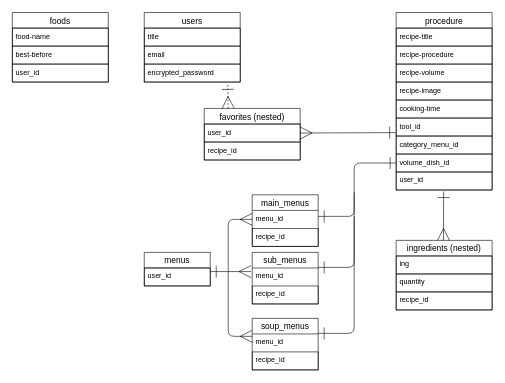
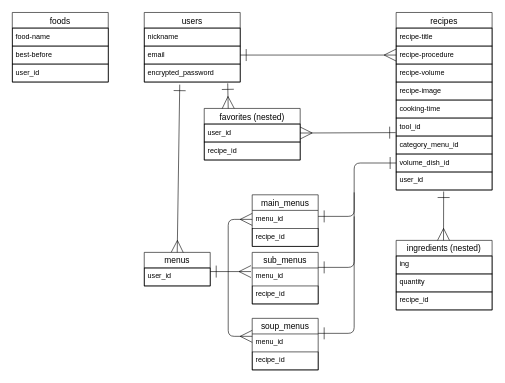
  <mxCell id="0" />
  <mxCell id="1" parent="0" />
  <mxCell id="2" value="users" style="swimlane;fontStyle=0;childLayout=stackLayout;horizontal=1;startSize=26;horizontalStack=0;resizeParent=1;resizeParentMax=0;resizeLast=0;collapsible=1;marginBottom=0;align=center;fontSize=14;fontColor=#000000;fillColor=none;strokeColor=#000000;strokeWidth=1;" parent="1" vertex="1"><mxGeometry x="240" y="20" width="160" height="116" as="geometry" /></mxCell>
- <mxCell id="3" value="title" style="text;strokeColor=#000000;fillColor=none;spacingLeft=4;spacingRight=4;overflow=hidden;rotatable=0;points=[[0,0.5],[1,0.5]];portConstraint=eastwest;fontSize=12;fontColor=#000000;strokeWidth=1;" parent="2" vertex="1"><mxGeometry y="26" width="160" height="30" as="geometry" /></mxCell>
+ <mxCell id="3" value="nickname" style="text;strokeColor=#000000;fillColor=none;spacingLeft=4;spacingRight=4;overflow=hidden;rotatable=0;points=[[0,0.5],[1,0.5]];portConstraint=eastwest;fontSize=12;fontColor=#000000;strokeWidth=1;" parent="2" vertex="1"><mxGeometry y="26" width="160" height="30" as="geometry" /></mxCell>
  <mxCell id="4" value="email" style="text;strokeColor=#000000;fillColor=none;spacingLeft=4;spacingRight=4;overflow=hidden;rotatable=0;points=[[0,0.5],[1,0.5]];portConstraint=eastwest;fontSize=12;fontColor=#000000;strokeWidth=1;" parent="2" vertex="1"><mxGeometry y="56" width="160" height="30" as="geometry" /></mxCell>
  <mxCell id="5" value="encrypted_password" style="text;strokeColor=#000000;fillColor=none;spacingLeft=4;spacingRight=4;overflow=hidden;rotatable=0;points=[[0,0.5],[1,0.5]];portConstraint=eastwest;fontSize=12;fontColor=#000000;strokeWidth=1;" parent="2" vertex="1"><mxGeometry y="86" width="160" height="30" as="geometry" /></mxCell>
- <mxCell id="6" value="procedure" style="swimlane;fontStyle=0;childLayout=stackLayout;horizontal=1;startSize=26;horizontalStack=0;resizeParent=1;resizeParentMax=0;resizeLast=0;collapsible=1;marginBottom=0;align=center;fontSize=14;fontColor=#000000;fillColor=none;strokeColor=#000000;strokeWidth=1;" parent="1" vertex="1"><mxGeometry x="660" y="20" width="160" height="296" as="geometry" /></mxCell>
+ <mxCell id="6" value="recipes" style="swimlane;fontStyle=0;childLayout=stackLayout;horizontal=1;startSize=26;horizontalStack=0;resizeParent=1;resizeParentMax=0;resizeLast=0;collapsible=1;marginBottom=0;align=center;fontSize=14;fontColor=#000000;fillColor=none;strokeColor=#000000;strokeWidth=1;" parent="1" vertex="1"><mxGeometry x="660" y="20" width="160" height="296" as="geometry" /></mxCell>
  <mxCell id="7" value="recipe-title" style="text;strokeColor=#000000;fillColor=none;spacingLeft=4;spacingRight=4;overflow=hidden;rotatable=0;points=[[0,0.5],[1,0.5]];portConstraint=eastwest;fontSize=12;fontColor=#000000;strokeWidth=1;" parent="6" vertex="1"><mxGeometry y="26" width="160" height="30" as="geometry" /></mxCell>
  <mxCell id="8" value="recipe-procedure" style="text;strokeColor=#000000;fillColor=none;spacingLeft=4;spacingRight=4;overflow=hidden;rotatable=0;points=[[0,0.5],[1,0.5]];portConstraint=eastwest;fontSize=12;fontColor=#000000;strokeWidth=1;" parent="6" vertex="1"><mxGeometry y="56" width="160" height="30" as="geometry" /></mxCell>
  <mxCell id="9" value="recipe-volume" style="text;strokeColor=#000000;fillColor=none;spacingLeft=4;spacingRight=4;overflow=hidden;rotatable=0;points=[[0,0.5],[1,0.5]];portConstraint=eastwest;fontSize=12;fontColor=#000000;strokeWidth=1;" parent="6" vertex="1"><mxGeometry y="86" width="160" height="30" as="geometry" /></mxCell>
  <mxCell id="10" value="recipe-image" style="text;strokeColor=#000000;fillColor=none;spacingLeft=4;spacingRight=4;overflow=hidden;rotatable=0;points=[[0,0.5],[1,0.5]];portConstraint=eastwest;fontSize=12;fontColor=#000000;strokeWidth=1;" parent="6" vertex="1"><mxGeometry y="116" width="160" height="30" as="geometry" /></mxCell>
  <mxCell id="11" value="cooking-time" style="text;strokeColor=#000000;fillColor=none;spacingLeft=4;spacingRight=4;overflow=hidden;rotatable=0;points=[[0,0.5],[1,0.5]];portConstraint=eastwest;fontSize=12;fontColor=#000000;strokeWidth=1;" parent="6" vertex="1"><mxGeometry y="146" width="160" height="30" as="geometry" /></mxCell>
  <mxCell id="12" value="tool_id" style="text;strokeColor=#000000;fillColor=none;spacingLeft=4;spacingRight=4;overflow=hidden;rotatable=0;points=[[0,0.5],[1,0.5]];portConstraint=eastwest;fontSize=12;fontColor=#000000;strokeWidth=1;" parent="6" vertex="1"><mxGeometry y="176" width="160" height="30" as="geometry" /></mxCell>
  <mxCell id="13" value="category_menu_id" style="text;strokeColor=#000000;fillColor=none;spacingLeft=4;spacingRight=4;overflow=hidden;rotatable=0;points=[[0,0.5],[1,0.5]];portConstraint=eastwest;fontSize=12;fontColor=#000000;strokeWidth=1;" parent="6" vertex="1"><mxGeometry y="206" width="160" height="30" as="geometry" /></mxCell>
  <mxCell id="14" value="volume_dish_id" style="text;strokeColor=#000000;fillColor=none;spacingLeft=4;spacingRight=4;overflow=hidden;rotatable=0;points=[[0,0.5],[1,0.5]];portConstraint=eastwest;fontSize=12;fontColor=#000000;strokeWidth=1;" parent="6" vertex="1"><mxGeometry y="236" width="160" height="30" as="geometry" /></mxCell>
  <mxCell id="15" value="user_id" style="text;strokeColor=#000000;fillColor=none;spacingLeft=4;spacingRight=4;overflow=hidden;rotatable=0;points=[[0,0.5],[1,0.5]];portConstraint=eastwest;fontSize=12;fontColor=#000000;strokeWidth=1;" parent="6" vertex="1"><mxGeometry y="266" width="160" height="30" as="geometry" /></mxCell>
+ <mxCell id="16" style="edgeStyle=none;html=1;entryX=0.37;entryY=1.144;entryDx=0;entryDy=0;entryPerimeter=0;startArrow=ERmany;startFill=0;endArrow=ERone;endFill=0;startSize=18;endSize=18;exitX=0.5;exitY=0;exitDx=0;exitDy=0;fontColor=#000000;strokeColor=#000000;" parent="1" source="17" target="5" edge="1"><mxGeometry relative="1" as="geometry"><mxPoint x="299" y="410" as="sourcePoint" /></mxGeometry></mxCell>
  <mxCell id="17" value="menus" style="swimlane;fontStyle=0;childLayout=stackLayout;horizontal=1;startSize=26;horizontalStack=0;resizeParent=1;resizeParentMax=0;resizeLast=0;collapsible=1;marginBottom=0;align=center;fontSize=14;fontColor=#000000;fillColor=none;strokeColor=#000000;strokeWidth=1;" parent="1" vertex="1"><mxGeometry x="240" y="420" width="110" height="56" as="geometry" /></mxCell>
  <mxCell id="18" value="user_id" style="text;strokeColor=#000000;fillColor=none;spacingLeft=4;spacingRight=4;overflow=hidden;rotatable=0;points=[[0,0.5],[1,0.5]];portConstraint=eastwest;fontSize=12;fontColor=#000000;strokeWidth=1;" parent="17" vertex="1"><mxGeometry y="26" width="110" height="30" as="geometry" /></mxCell>
  <mxCell id="19" value="foods" style="swimlane;fontStyle=0;childLayout=stackLayout;horizontal=1;startSize=26;horizontalStack=0;resizeParent=1;resizeParentMax=0;resizeLast=0;collapsible=1;marginBottom=0;align=center;fontSize=14;fontColor=#000000;fillColor=none;strokeColor=#000000;strokeWidth=1;" parent="1" vertex="1"><mxGeometry y="20" width="160" height="116" as="geometry" x="20" /></mxCell>
  <mxCell id="20" value="food-name" style="text;strokeColor=#000000;fillColor=none;spacingLeft=4;spacingRight=4;overflow=hidden;rotatable=0;points=[[0,0.5],[1,0.5]];portConstraint=eastwest;fontSize=12;fontColor=#000000;strokeWidth=1;" parent="19" vertex="1"><mxGeometry y="26" width="160" height="30" as="geometry" /></mxCell>
  <mxCell id="21" value="best-before" style="text;strokeColor=#000000;fillColor=none;spacingLeft=4;spacingRight=4;overflow=hidden;rotatable=0;points=[[0,0.5],[1,0.5]];portConstraint=eastwest;fontSize=12;fontColor=#000000;strokeWidth=1;" parent="19" vertex="1"><mxGeometry y="56" width="160" height="30" as="geometry" /></mxCell>
  <mxCell id="22" value="user_id" style="text;strokeColor=#000000;fillColor=none;spacingLeft=4;spacingRight=4;overflow=hidden;rotatable=0;points=[[0,0.5],[1,0.5]];portConstraint=eastwest;fontSize=12;fontColor=#000000;strokeWidth=1;" parent="19" vertex="1"><mxGeometry y="86" width="160" height="30" as="geometry" /></mxCell>
+ <mxCell id="23" style="edgeStyle=none;html=1;exitX=0;exitY=0.5;exitDx=0;exitDy=0;entryX=1;entryY=0.5;entryDx=0;entryDy=0;startArrow=ERmany;startFill=0;endArrow=ERone;endFill=0;startSize=18;endSize=18;fontColor=#000000;strokeColor=#000000;" parent="1" source="8" target="4" edge="1"><mxGeometry relative="1" as="geometry" /></mxCell>
  <mxCell id="24" value="ingredients (nested)" style="swimlane;fontStyle=0;childLayout=stackLayout;horizontal=1;startSize=26;horizontalStack=0;resizeParent=1;resizeParentMax=0;resizeLast=0;collapsible=1;marginBottom=0;align=center;fontSize=14;fontColor=#000000;fillColor=none;strokeColor=#000000;strokeWidth=1;" parent="1" vertex="1"><mxGeometry x="660" y="400" width="160" height="116" as="geometry" /></mxCell>
  <mxCell id="25" value="ing" style="text;strokeColor=#000000;fillColor=none;spacingLeft=4;spacingRight=4;overflow=hidden;rotatable=0;points=[[0,0.5],[1,0.5]];portConstraint=eastwest;fontSize=12;fontColor=#000000;strokeWidth=1;" parent="24" vertex="1"><mxGeometry y="26" width="160" height="30" as="geometry" /></mxCell>
  <mxCell id="26" value="quantity" style="text;strokeColor=#000000;fillColor=none;spacingLeft=4;spacingRight=4;overflow=hidden;rotatable=0;points=[[0,0.5],[1,0.5]];portConstraint=eastwest;fontSize=12;fontColor=#000000;strokeWidth=1;" parent="24" vertex="1"><mxGeometry y="56" width="160" height="30" as="geometry" /></mxCell>
  <mxCell id="27" value="recipe_id" style="text;strokeColor=#000000;fillColor=none;spacingLeft=4;spacingRight=4;overflow=hidden;rotatable=0;points=[[0,0.5],[1,0.5]];portConstraint=eastwest;fontSize=12;fontColor=#000000;strokeWidth=1;" parent="24" vertex="1"><mxGeometry y="86" width="160" height="30" as="geometry" /></mxCell>
  <mxCell id="28" style="edgeStyle=none;html=1;entryX=0.495;entryY=1.085;entryDx=0;entryDy=0;entryPerimeter=0;startArrow=ERmany;startFill=0;endArrow=ERone;endFill=0;endSize=18;startSize=18;fontColor=#000000;strokeColor=#000000;" parent="1" target="15" edge="1"><mxGeometry relative="1" as="geometry"><mxPoint x="739" y="400" as="sourcePoint" /></mxGeometry></mxCell>
- <mxCell id="29" style="edgeStyle=none;html=1;exitX=0.25;exitY=0;exitDx=0;exitDy=0;entryX=0.87;entryY=1.074;entryDx=0;entryDy=0;entryPerimeter=0;startArrow=ERmany;startFill=0;endArrow=ERone;endFill=0;startSize=18;endSize=18;fontColor=#000000;strokeColor=#000000;dashed=1;" parent="1" source="30" target="5" edge="1"><mxGeometry relative="1" as="geometry" /></mxCell>
+ <mxCell id="29" style="edgeStyle=none;html=1;exitX=0.25;exitY=0;exitDx=0;exitDy=0;entryX=0.87;entryY=1.074;entryDx=0;entryDy=0;entryPerimeter=0;startArrow=ERmany;startFill=0;endArrow=ERone;endFill=0;startSize=18;endSize=18;fontColor=#000000;strokeColor=#000000;" parent="1" source="30" target="5" edge="1"><mxGeometry relative="1" as="geometry" /></mxCell>
  <mxCell id="30" value="favorites (nested)" style="swimlane;fontStyle=0;childLayout=stackLayout;horizontal=1;startSize=26;horizontalStack=0;resizeParent=1;resizeParentMax=0;resizeLast=0;collapsible=1;marginBottom=0;align=center;fontSize=14;fontColor=#000000;fillColor=none;strokeColor=#000000;strokeWidth=1;" parent="1" vertex="1"><mxGeometry x="340" y="180" width="160" height="86" as="geometry" /></mxCell>
  <mxCell id="31" value="user_id" style="text;strokeColor=#000000;fillColor=none;spacingLeft=4;spacingRight=4;overflow=hidden;rotatable=0;points=[[0,0.5],[1,0.5]];portConstraint=eastwest;fontSize=12;fontColor=#000000;strokeWidth=1;" parent="30" vertex="1"><mxGeometry y="26" width="160" height="30" as="geometry" /></mxCell>
  <mxCell id="32" value="recipe_id" style="text;strokeColor=#000000;fillColor=none;spacingLeft=4;spacingRight=4;overflow=hidden;rotatable=0;points=[[0,0.5],[1,0.5]];portConstraint=eastwest;fontSize=12;fontColor=#000000;strokeWidth=1;" parent="30" vertex="1"><mxGeometry y="56" width="160" height="30" as="geometry" /></mxCell>
  <mxCell id="33" style="edgeStyle=none;html=1;exitX=1;exitY=0.5;exitDx=0;exitDy=0;entryX=-0.005;entryY=0.811;entryDx=0;entryDy=0;entryPerimeter=0;startArrow=ERmany;startFill=0;endArrow=ERone;endFill=0;startSize=18;endSize=18;fontColor=#000000;strokeColor=#000000;" parent="1" source="31" target="12" edge="1"><mxGeometry relative="1" as="geometry" /></mxCell>
  <mxCell id="34" value="main_menus" style="swimlane;fontStyle=0;childLayout=stackLayout;horizontal=1;startSize=26;horizontalStack=0;resizeParent=1;resizeParentMax=0;resizeLast=0;collapsible=1;marginBottom=0;align=center;fontSize=14;fontColor=#000000;fillColor=none;strokeColor=#000000;strokeWidth=1;" parent="1" vertex="1"><mxGeometry x="420" y="324" width="110" height="86" as="geometry" /></mxCell>
  <mxCell id="35" value="menu_id" style="text;strokeColor=none;fillColor=none;spacingLeft=4;spacingRight=4;overflow=hidden;rotatable=0;points=[[0,0.5],[1,0.5]];portConstraint=eastwest;fontSize=12;fontColor=#000000;" parent="34" vertex="1"><mxGeometry y="26" width="110" height="30" as="geometry" /></mxCell>
  <mxCell id="36" value="recipe_id" style="text;strokeColor=#000000;fillColor=none;spacingLeft=4;spacingRight=4;overflow=hidden;rotatable=0;points=[[0,0.5],[1,0.5]];portConstraint=eastwest;fontSize=12;fontColor=#000000;strokeWidth=1;" parent="34" vertex="1"><mxGeometry y="56" width="110" height="30" as="geometry" /></mxCell>
  <mxCell id="37" value="sub_menus" style="swimlane;fontStyle=0;childLayout=stackLayout;horizontal=1;startSize=26;horizontalStack=0;resizeParent=1;resizeParentMax=0;resizeLast=0;collapsible=1;marginBottom=0;align=center;fontSize=14;fontColor=#000000;fillColor=none;strokeColor=#000000;strokeWidth=1;" parent="1" vertex="1"><mxGeometry x="420" y="420" width="110" height="86" as="geometry" /></mxCell>
  <mxCell id="38" value="menu_id" style="text;strokeColor=none;fillColor=none;spacingLeft=4;spacingRight=4;overflow=hidden;rotatable=0;points=[[0,0.5],[1,0.5]];portConstraint=eastwest;fontSize=12;fontColor=#000000;" parent="37" vertex="1"><mxGeometry y="26" width="110" height="30" as="geometry" /></mxCell>
  <mxCell id="39" value="recipe_id" style="text;strokeColor=#000000;fillColor=none;spacingLeft=4;spacingRight=4;overflow=hidden;rotatable=0;points=[[0,0.5],[1,0.5]];portConstraint=eastwest;fontSize=12;fontColor=#000000;strokeWidth=1;" parent="37" vertex="1"><mxGeometry y="56" width="110" height="30" as="geometry" /></mxCell>
  <mxCell id="40" value="soup_menus" style="swimlane;fontStyle=0;childLayout=stackLayout;horizontal=1;startSize=26;horizontalStack=0;resizeParent=1;resizeParentMax=0;resizeLast=0;collapsible=1;marginBottom=0;align=center;fontSize=14;fontColor=#000000;fillColor=none;strokeColor=#000000;strokeWidth=1;" parent="1" vertex="1"><mxGeometry x="420" y="530" width="110" height="86" as="geometry" /></mxCell>
  <mxCell id="41" value="menu_id" style="text;strokeColor=none;fillColor=none;spacingLeft=4;spacingRight=4;overflow=hidden;rotatable=0;points=[[0,0.5],[1,0.5]];portConstraint=eastwest;fontSize=12;fontColor=#000000;" parent="40" vertex="1"><mxGeometry y="26" width="110" height="30" as="geometry" /></mxCell>
  <mxCell id="42" value="recipe_id" style="text;strokeColor=#000000;fillColor=none;spacingLeft=4;spacingRight=4;overflow=hidden;rotatable=0;points=[[0,0.5],[1,0.5]];portConstraint=eastwest;fontSize=12;fontColor=#000000;strokeWidth=1;" parent="40" vertex="1"><mxGeometry y="56" width="110" height="30" as="geometry" /></mxCell>
  <mxCell id="43" style="edgeStyle=none;html=1;exitX=0;exitY=0.5;exitDx=0;exitDy=0;startArrow=ERmany;startFill=0;endArrow=none;endFill=0;startSize=18;endSize=18;fontColor=#000000;strokeColor=#000000;" parent="1" source="35" edge="1"><mxGeometry relative="1" as="geometry"><mxPoint x="610" y="390" as="sourcePoint" /><mxPoint x="380" y="450" as="targetPoint" /><Array as="points"><mxPoint x="380" y="365" /></Array></mxGeometry></mxCell>
  <mxCell id="44" style="edgeStyle=none;html=1;startArrow=ERmany;startFill=0;endArrow=ERone;endFill=0;startSize=18;endSize=18;exitX=-0.018;exitY=0.2;exitDx=0;exitDy=0;exitPerimeter=0;fontColor=#000000;strokeColor=#000000;" parent="1" source="38" edge="1"><mxGeometry relative="1" as="geometry"><mxPoint x="410" y="440" as="sourcePoint" /><mxPoint x="350" y="452" as="targetPoint" /></mxGeometry></mxCell>
  <mxCell id="45" style="edgeStyle=none;html=1;startArrow=ERone;startFill=0;endArrow=ERone;endFill=0;startSize=18;endSize=18;exitX=0;exitY=0.5;exitDx=0;exitDy=0;fontColor=#000000;strokeColor=#000000;" parent="1" source="14" edge="1"><mxGeometry relative="1" as="geometry"><mxPoint x="599.01" y="360" as="sourcePoint" /><mxPoint x="530" y="360" as="targetPoint" /><Array as="points"><mxPoint x="590" y="271" /><mxPoint x="590" y="360" /></Array></mxGeometry></mxCell>
  <mxCell id="46" style="edgeStyle=none;html=1;startArrow=none;startFill=0;endArrow=ERone;endFill=0;startSize=18;endSize=18;fontColor=#000000;strokeColor=#000000;" parent="1" edge="1"><mxGeometry relative="1" as="geometry"><mxPoint x="590" y="360" as="sourcePoint" /><mxPoint x="530" y="555" as="targetPoint" /><Array as="points"><mxPoint x="590" y="555" /></Array></mxGeometry></mxCell>
  <mxCell id="47" style="edgeStyle=none;html=1;startArrow=none;startFill=0;endArrow=ERone;endFill=0;startSize=18;endSize=18;fontColor=#000000;strokeColor=#000000;" parent="1" edge="1"><mxGeometry relative="1" as="geometry"><mxPoint x="590" y="320" as="sourcePoint" /><mxPoint x="530" y="445.01" as="targetPoint" /><Array as="points"><mxPoint x="590" y="445.01" /></Array></mxGeometry></mxCell>
  <mxCell id="48" style="edgeStyle=none;html=1;exitX=0;exitY=0.5;exitDx=0;exitDy=0;startArrow=ERmany;startFill=0;endArrow=none;endFill=0;startSize=18;endSize=18;fontColor=#000000;strokeColor=#000000;" parent="1" edge="1"><mxGeometry relative="1" as="geometry"><mxPoint x="420" y="560" as="sourcePoint" /><mxPoint x="380" y="450" as="targetPoint" /><Array as="points"><mxPoint x="380" y="560" /></Array></mxGeometry></mxCell>
